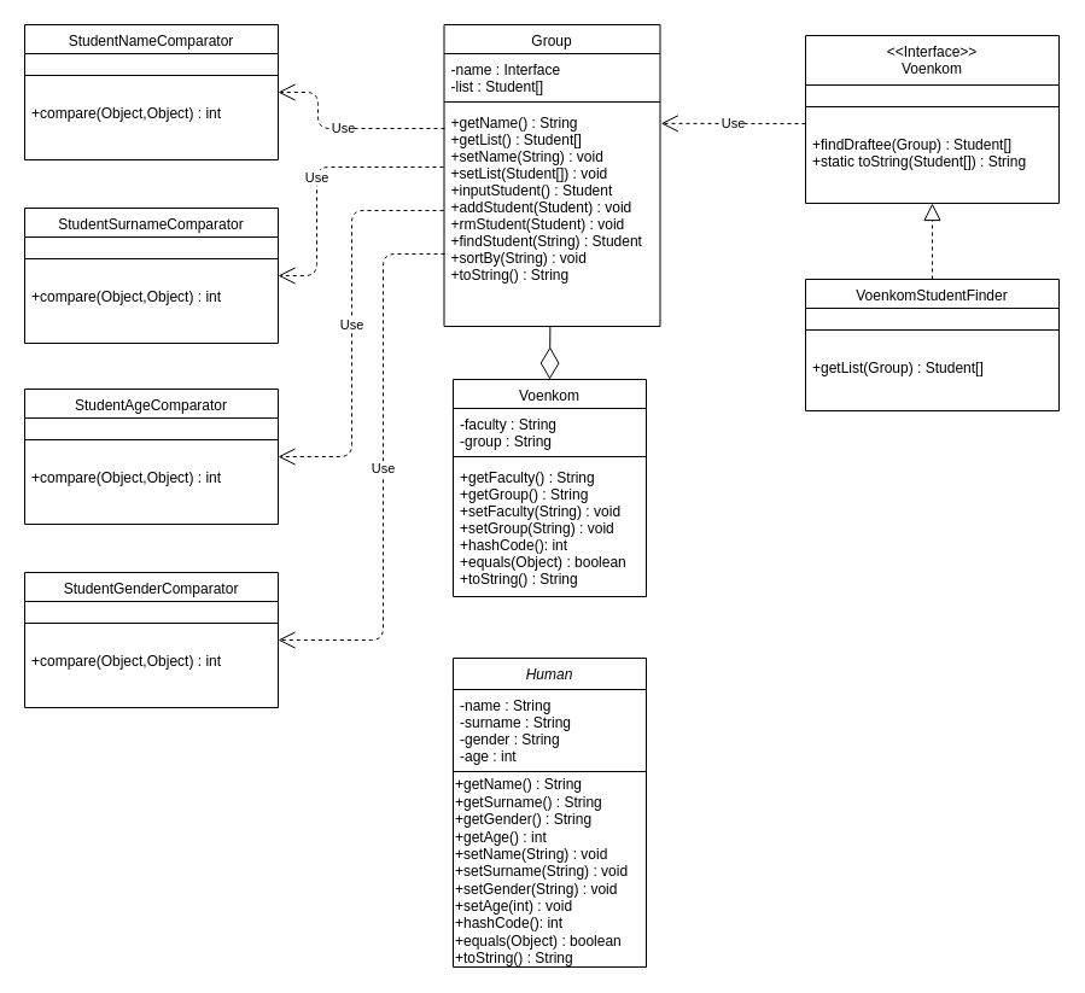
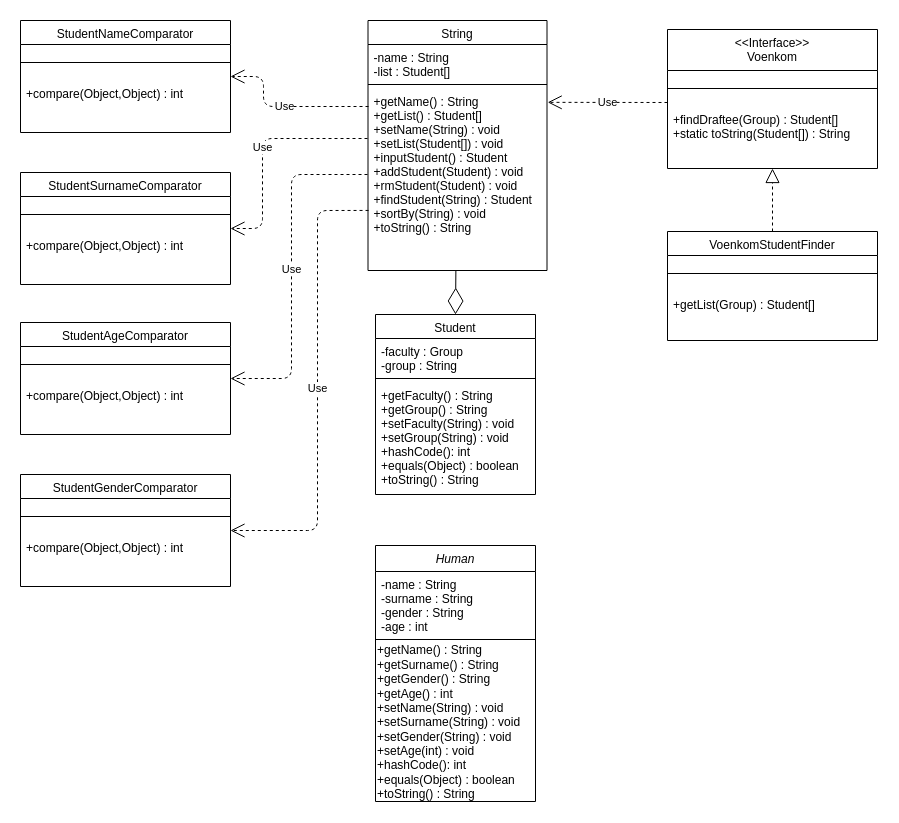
  <mxCell id="0" />
  <mxCell id="1" parent="0" />
  <mxCell id="2" value="Human" style="swimlane;fontStyle=2;align=center;verticalAlign=top;childLayout=stackLayout;horizontal=1;startSize=26;horizontalStack=0;resizeParent=1;resizeLast=0;collapsible=1;marginBottom=0;rounded=0;shadow=0;strokeWidth=1;" parent="1" vertex="1"><mxGeometry x="375" y="545" width="160" height="256" as="geometry"><mxRectangle x="220" y="120" width="160" height="26" as="alternateBounds" /></mxGeometry></mxCell>
  <mxCell id="3" value="-name : String &#10;-surname : String &#10;-gender : String&#10;-age : int&#10;" style="text;align=left;verticalAlign=top;spacingLeft=4;spacingRight=4;overflow=hidden;rotatable=0;points=[[0,0.5],[1,0.5]];portConstraint=eastwest;" parent="2" vertex="1"><mxGeometry y="26" width="160" height="64" as="geometry" /></mxCell>
  <mxCell id="4" value="" style="line;html=1;strokeWidth=1;align=left;verticalAlign=middle;spacingTop=-1;spacingLeft=3;spacingRight=3;rotatable=0;labelPosition=right;points=[];portConstraint=eastwest;" parent="2" vertex="1"><mxGeometry y="90" width="160" height="8" as="geometry" /></mxCell>
  <mxCell id="5" value="&lt;span&gt;+getName() : String&lt;/span&gt;&lt;br style=&quot;padding: 0px ; margin: 0px&quot;&gt;&lt;span&gt;+getSurname() : String&lt;br&gt;&lt;/span&gt;+getGender() : String&lt;br&gt;+getAge() : int&lt;br style=&quot;padding: 0px ; margin: 0px&quot;&gt;&lt;span&gt;+setName(String) : void&lt;/span&gt;&lt;br style=&quot;padding: 0px ; margin: 0px&quot;&gt;&lt;span&gt;+setSurname(String) : void&lt;br&gt;&lt;/span&gt;+setGender(String) : void&lt;br&gt;+setAge(int) : void&lt;br&gt;+hashCode(): int&lt;br&gt;+equals(Object) : boolean&lt;br&gt;&lt;span&gt;+toString() : String&lt;br&gt;&lt;/span&gt;" style="text;html=1;align=left;verticalAlign=middle;resizable=0;points=[];autosize=1;" parent="2" vertex="1"><mxGeometry y="98" width="160" height="158" as="geometry" /></mxCell>
- <mxCell id="6" value="Voenkom" style="swimlane;fontStyle=0;align=center;verticalAlign=top;childLayout=stackLayout;horizontal=1;startSize=24;horizontalStack=0;resizeParent=1;resizeLast=0;collapsible=1;marginBottom=0;rounded=0;shadow=0;strokeWidth=1;" parent="1" vertex="1"><mxGeometry x="375" y="314" width="160" height="180" as="geometry"><mxRectangle x="30" y="370" width="160" height="26" as="alternateBounds" /></mxGeometry></mxCell>
- <mxCell id="7" value="-faculty : String&#10;-group : String" style="text;align=left;verticalAlign=top;spacingLeft=4;spacingRight=4;overflow=hidden;rotatable=0;points=[[0,0.5],[1,0.5]];portConstraint=eastwest;" parent="6" vertex="1"><mxGeometry y="24" width="160" height="36" as="geometry" /></mxCell>
+ <mxCell id="6" value="Student" style="swimlane;fontStyle=0;align=center;verticalAlign=top;childLayout=stackLayout;horizontal=1;startSize=24;horizontalStack=0;resizeParent=1;resizeLast=0;collapsible=1;marginBottom=0;rounded=0;shadow=0;strokeWidth=1;" parent="1" vertex="1"><mxGeometry x="375" y="314" width="160" height="180" as="geometry"><mxRectangle x="30" y="370" width="160" height="26" as="alternateBounds" /></mxGeometry></mxCell>
+ <mxCell id="7" value="-faculty : Group&#10;-group : String" style="text;align=left;verticalAlign=top;spacingLeft=4;spacingRight=4;overflow=hidden;rotatable=0;points=[[0,0.5],[1,0.5]];portConstraint=eastwest;" parent="6" vertex="1"><mxGeometry y="24" width="160" height="36" as="geometry" /></mxCell>
  <mxCell id="8" value="" style="line;html=1;strokeWidth=1;align=left;verticalAlign=middle;spacingTop=-1;spacingLeft=3;spacingRight=3;rotatable=0;labelPosition=right;points=[];portConstraint=eastwest;" parent="6" vertex="1"><mxGeometry y="60" width="160" height="8" as="geometry" /></mxCell>
  <mxCell id="9" value="+getFaculty() : String&#10;+getGroup() : String&#10;+setFaculty(String) : void&#10;+setGroup(String) : void&#10;+hashCode(): int&#10;+equals(Object) : boolean&#10;+toString() : String" style="text;align=left;verticalAlign=top;spacingLeft=4;spacingRight=4;overflow=hidden;rotatable=0;points=[[0,0.5],[1,0.5]];portConstraint=eastwest;" parent="6" vertex="1"><mxGeometry y="68" width="160" height="112" as="geometry" /></mxCell>
- <mxCell id="10" value="Group" style="swimlane;fontStyle=0;align=center;verticalAlign=top;childLayout=stackLayout;horizontal=1;startSize=24;horizontalStack=0;resizeParent=1;resizeLast=0;collapsible=1;marginBottom=0;rounded=0;shadow=0;strokeWidth=1;" parent="1" vertex="1"><mxGeometry x="367.5" y="20" width="179" height="250" as="geometry"><mxRectangle x="30" y="370" width="160" height="26" as="alternateBounds" /></mxGeometry></mxCell>
- <mxCell id="11" value="-name : Interface &#10;-list : Student[]" style="text;align=left;verticalAlign=top;spacingLeft=4;spacingRight=4;overflow=hidden;rotatable=0;points=[[0,0.5],[1,0.5]];portConstraint=eastwest;" parent="10" vertex="1"><mxGeometry y="24" width="179" height="36" as="geometry" /></mxCell>
+ <mxCell id="10" value="String" style="swimlane;fontStyle=0;align=center;verticalAlign=top;childLayout=stackLayout;horizontal=1;startSize=24;horizontalStack=0;resizeParent=1;resizeLast=0;collapsible=1;marginBottom=0;rounded=0;shadow=0;strokeWidth=1;" parent="1" vertex="1"><mxGeometry x="367.5" y="20" width="179" height="250" as="geometry"><mxRectangle x="30" y="370" width="160" height="26" as="alternateBounds" /></mxGeometry></mxCell>
+ <mxCell id="11" value="-name : String &#10;-list : Student[]" style="text;align=left;verticalAlign=top;spacingLeft=4;spacingRight=4;overflow=hidden;rotatable=0;points=[[0,0.5],[1,0.5]];portConstraint=eastwest;" parent="10" vertex="1"><mxGeometry y="24" width="179" height="36" as="geometry" /></mxCell>
  <mxCell id="12" value="" style="line;html=1;strokeWidth=1;align=left;verticalAlign=middle;spacingTop=-1;spacingLeft=3;spacingRight=3;rotatable=0;labelPosition=right;points=[];portConstraint=eastwest;" parent="10" vertex="1"><mxGeometry y="60" width="179" height="8" as="geometry" /></mxCell>
  <mxCell id="13" value="+getName() : String&#10;+getList() : Student[]&#10;+setName(String) : void&#10;+setList(Student[]) : void&#10;+inputStudent() : Student&#10;+addStudent(Student) : void&#10;+rmStudent(Student) : void&#10;+findStudent(String) : Student&#10;+sortBy(String) : void&#10;+toString() : String" style="text;align=left;verticalAlign=top;spacingLeft=4;spacingRight=4;overflow=hidden;rotatable=0;points=[[0,0.5],[1,0.5]];portConstraint=eastwest;" parent="10" vertex="1"><mxGeometry y="68" width="179" height="182" as="geometry" /></mxCell>
  <mxCell id="14" value="&lt;&lt;Interface&gt;&gt;&#10;Voenkom" style="swimlane;fontStyle=0;align=center;verticalAlign=top;childLayout=stackLayout;horizontal=1;startSize=41;horizontalStack=0;resizeParent=1;resizeLast=0;collapsible=1;marginBottom=0;rounded=0;shadow=0;strokeWidth=1;" parent="1" vertex="1"><mxGeometry x="667" y="29" width="210" height="139" as="geometry"><mxRectangle x="30" y="370" width="160" height="26" as="alternateBounds" /></mxGeometry></mxCell>
  <mxCell id="15" value="" style="line;html=1;strokeWidth=1;align=left;verticalAlign=middle;spacingTop=-1;spacingLeft=3;spacingRight=3;rotatable=0;labelPosition=right;points=[];portConstraint=eastwest;" parent="14" vertex="1"><mxGeometry y="41" width="210" height="36" as="geometry" /></mxCell>
  <mxCell id="16" value="+findDraftee(Group) : Student[]&#10;+static toString(Student[]) : String" style="text;align=left;verticalAlign=top;spacingLeft=4;spacingRight=4;overflow=hidden;rotatable=0;points=[[0,0.5],[1,0.5]];portConstraint=eastwest;" parent="14" vertex="1"><mxGeometry y="77" width="210" height="62" as="geometry" /></mxCell>
  <mxCell id="17" value="" style="endArrow=diamondThin;endFill=0;endSize=24;html=1;exitX=0.491;exitY=1;exitDx=0;exitDy=0;exitPerimeter=0;entryX=0.5;entryY=0;entryDx=0;entryDy=0;" parent="1" source="13" target="6" edge="1"><mxGeometry width="160" relative="1" as="geometry"><mxPoint x="47" as="sourcePoint" y="831" /><mxPoint x="357" y="371" as="targetPoint" /></mxGeometry></mxCell>
  <mxCell id="18" value="Use" style="endArrow=open;endSize=12;dashed=1;html=1;entryX=1.004;entryY=0.076;entryDx=0;entryDy=0;entryPerimeter=0;" parent="1" target="13" edge="1"><mxGeometry width="160" relative="1" as="geometry"><mxPoint x="667" y="102" as="sourcePoint" /><mxPoint x="577" y="99" as="targetPoint" /></mxGeometry></mxCell>
  <mxCell id="19" value="VoenkomStudentFinder" style="swimlane;fontStyle=0;align=center;verticalAlign=top;childLayout=stackLayout;horizontal=1;startSize=24;horizontalStack=0;resizeParent=1;resizeLast=0;collapsible=1;marginBottom=0;rounded=0;shadow=0;strokeWidth=1;" parent="1" vertex="1"><mxGeometry x="667" y="231" width="210" height="109" as="geometry"><mxRectangle x="30" y="370" width="160" height="26" as="alternateBounds" /></mxGeometry></mxCell>
  <mxCell id="20" value="" style="line;html=1;strokeWidth=1;align=left;verticalAlign=middle;spacingTop=-1;spacingLeft=3;spacingRight=3;rotatable=0;labelPosition=right;points=[];portConstraint=eastwest;" parent="19" vertex="1"><mxGeometry y="24" width="210" height="36" as="geometry" /></mxCell>
  <mxCell id="21" value="+getList(Group) : Student[]" style="text;align=left;verticalAlign=top;spacingLeft=4;spacingRight=4;overflow=hidden;rotatable=0;points=[[0,0.5],[1,0.5]];portConstraint=eastwest;" parent="19" vertex="1"><mxGeometry y="60" width="210" height="38" as="geometry" /></mxCell>
  <mxCell id="22" value="" style="endArrow=block;dashed=1;endFill=0;endSize=12;html=1;entryX=0.5;entryY=1;entryDx=0;entryDy=0;exitX=0.5;exitY=0;exitDx=0;exitDy=0;" parent="1" source="19" target="14" edge="1"><mxGeometry width="160" relative="1" as="geometry"><mxPoint x="397" y="201" as="sourcePoint" /><mxPoint x="557" y="201" as="targetPoint" /></mxGeometry></mxCell>
  <mxCell id="23" value="StudentNameComparator" style="swimlane;fontStyle=0;align=center;verticalAlign=top;childLayout=stackLayout;horizontal=1;startSize=24;horizontalStack=0;resizeParent=1;resizeLast=0;collapsible=1;marginBottom=0;rounded=0;shadow=0;strokeWidth=1;" parent="1" vertex="1"><mxGeometry x="20" y="20" width="210" height="112" as="geometry"><mxRectangle x="30" y="370" width="160" height="26" as="alternateBounds" /></mxGeometry></mxCell>
  <mxCell id="24" value="" style="line;html=1;strokeWidth=1;align=left;verticalAlign=middle;spacingTop=-1;spacingLeft=3;spacingRight=3;rotatable=0;labelPosition=right;points=[];portConstraint=eastwest;" parent="23" vertex="1"><mxGeometry y="24" width="210" height="36" as="geometry" /></mxCell>
  <mxCell id="25" value="+compare(Object,Object) : int" style="text;align=left;verticalAlign=top;spacingLeft=4;spacingRight=4;overflow=hidden;rotatable=0;points=[[0,0.5],[1,0.5]];portConstraint=eastwest;" parent="23" vertex="1"><mxGeometry y="60" width="210" height="27" as="geometry" /></mxCell>
  <mxCell id="26" value="StudentSurnameComparator" style="swimlane;fontStyle=0;align=center;verticalAlign=top;childLayout=stackLayout;horizontal=1;startSize=24;horizontalStack=0;resizeParent=1;resizeLast=0;collapsible=1;marginBottom=0;rounded=0;shadow=0;strokeWidth=1;" parent="1" vertex="1"><mxGeometry x="20" y="172" width="210" height="112" as="geometry"><mxRectangle x="30" y="370" width="160" height="26" as="alternateBounds" /></mxGeometry></mxCell>
  <mxCell id="27" value="" style="line;html=1;strokeWidth=1;align=left;verticalAlign=middle;spacingTop=-1;spacingLeft=3;spacingRight=3;rotatable=0;labelPosition=right;points=[];portConstraint=eastwest;" parent="26" vertex="1"><mxGeometry y="24" width="210" height="36" as="geometry" /></mxCell>
  <mxCell id="28" value="+compare(Object,Object) : int" style="text;align=left;verticalAlign=top;spacingLeft=4;spacingRight=4;overflow=hidden;rotatable=0;points=[[0,0.5],[1,0.5]];portConstraint=eastwest;" parent="26" vertex="1"><mxGeometry y="60" width="210" height="40" as="geometry" /></mxCell>
  <mxCell id="29" value="StudentAgeComparator" style="swimlane;fontStyle=0;align=center;verticalAlign=top;childLayout=stackLayout;horizontal=1;startSize=24;horizontalStack=0;resizeParent=1;resizeLast=0;collapsible=1;marginBottom=0;rounded=0;shadow=0;strokeWidth=1;" parent="1" vertex="1"><mxGeometry x="20" y="322" width="210" height="112" as="geometry"><mxRectangle x="30" y="370" width="160" height="26" as="alternateBounds" /></mxGeometry></mxCell>
  <mxCell id="30" value="" style="line;html=1;strokeWidth=1;align=left;verticalAlign=middle;spacingTop=-1;spacingLeft=3;spacingRight=3;rotatable=0;labelPosition=right;points=[];portConstraint=eastwest;" parent="29" vertex="1"><mxGeometry y="24" width="210" height="36" as="geometry" /></mxCell>
  <mxCell id="31" value="+compare(Object,Object) : int" style="text;align=left;verticalAlign=top;spacingLeft=4;spacingRight=4;overflow=hidden;rotatable=0;points=[[0,0.5],[1,0.5]];portConstraint=eastwest;" parent="29" vertex="1"><mxGeometry y="60" width="210" height="40" as="geometry" /></mxCell>
  <mxCell id="32" value="StudentGenderComparator" style="swimlane;fontStyle=0;align=center;verticalAlign=top;childLayout=stackLayout;horizontal=1;startSize=24;horizontalStack=0;resizeParent=1;resizeLast=0;collapsible=1;marginBottom=0;rounded=0;shadow=0;strokeWidth=1;" parent="1" vertex="1"><mxGeometry x="20" y="474" width="210" height="112" as="geometry"><mxRectangle x="30" y="370" width="160" height="26" as="alternateBounds" /></mxGeometry></mxCell>
  <mxCell id="33" value="" style="line;html=1;strokeWidth=1;align=left;verticalAlign=middle;spacingTop=-1;spacingLeft=3;spacingRight=3;rotatable=0;labelPosition=right;points=[];portConstraint=eastwest;" parent="32" vertex="1"><mxGeometry y="24" width="210" height="36" as="geometry" /></mxCell>
  <mxCell id="34" value="+compare(Object,Object) : int" style="text;align=left;verticalAlign=top;spacingLeft=4;spacingRight=4;overflow=hidden;rotatable=0;points=[[0,0.5],[1,0.5]];portConstraint=eastwest;" parent="32" vertex="1"><mxGeometry y="60" width="210" height="40" as="geometry" /></mxCell>
  <mxCell id="35" value="Use" style="endArrow=open;endSize=12;dashed=1;html=1;entryX=1;entryY=0.5;entryDx=0;entryDy=0;" parent="1" target="23" edge="1"><mxGeometry width="160" relative="1" as="geometry"><mxPoint x="368" y="106" as="sourcePoint" /><mxPoint x="281" y="129" as="targetPoint" /><Array as="points"><mxPoint x="263" y="106" /><mxPoint x="263" y="76" /></Array></mxGeometry></mxCell>
  <mxCell id="36" value="Use" style="endArrow=open;endSize=12;dashed=1;html=1;entryX=1;entryY=0.5;entryDx=0;entryDy=0;" parent="1" target="26" edge="1"><mxGeometry width="160" relative="1" as="geometry"><mxPoint x="367" y="138" as="sourcePoint" /><mxPoint x="608" y="297" as="targetPoint" /><Array as="points"><mxPoint x="262" y="138" /><mxPoint x="262" y="228" /></Array></mxGeometry></mxCell>
  <mxCell id="37" value="Use" style="endArrow=open;endSize=12;dashed=1;html=1;entryX=1;entryY=0.5;entryDx=0;entryDy=0;" parent="1" target="29" edge="1"><mxGeometry width="160" relative="1" as="geometry"><mxPoint x="367" y="174" as="sourcePoint" /><mxPoint x="608" y="297" as="targetPoint" /><Array as="points"><mxPoint x="291" y="174" /><mxPoint x="291" y="378" /></Array></mxGeometry></mxCell>
  <mxCell id="38" value="Use" style="endArrow=open;endSize=12;dashed=1;html=1;exitX=0.003;exitY=0.67;exitDx=0;exitDy=0;exitPerimeter=0;entryX=1;entryY=0.5;entryDx=0;entryDy=0;" parent="1" source="13" target="32" edge="1"><mxGeometry width="160" relative="1" as="geometry"><mxPoint x="448" y="297" as="sourcePoint" /><mxPoint x="608" y="297" as="targetPoint" /><Array as="points"><mxPoint x="317" y="210" /><mxPoint x="317" y="530" /></Array></mxGeometry></mxCell>
